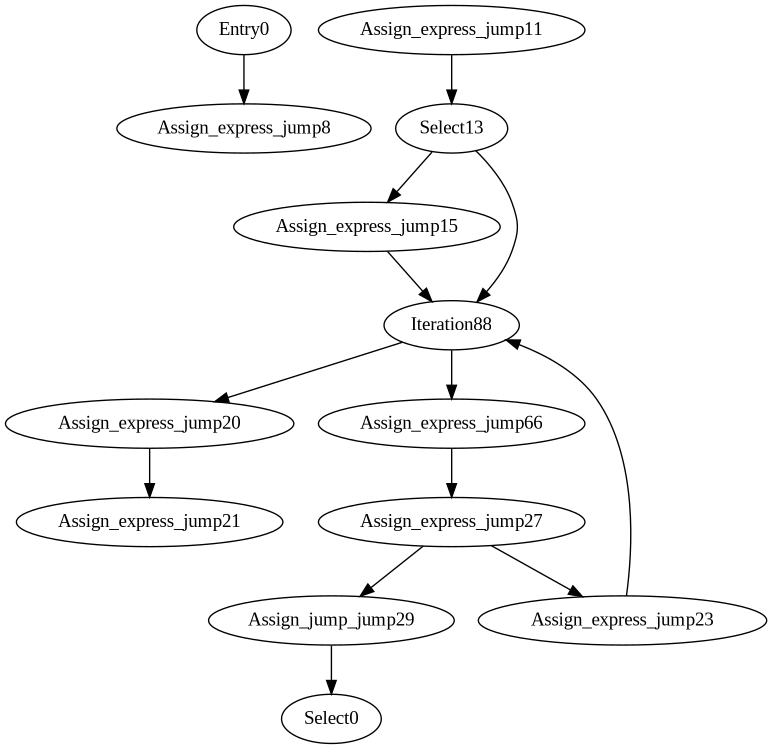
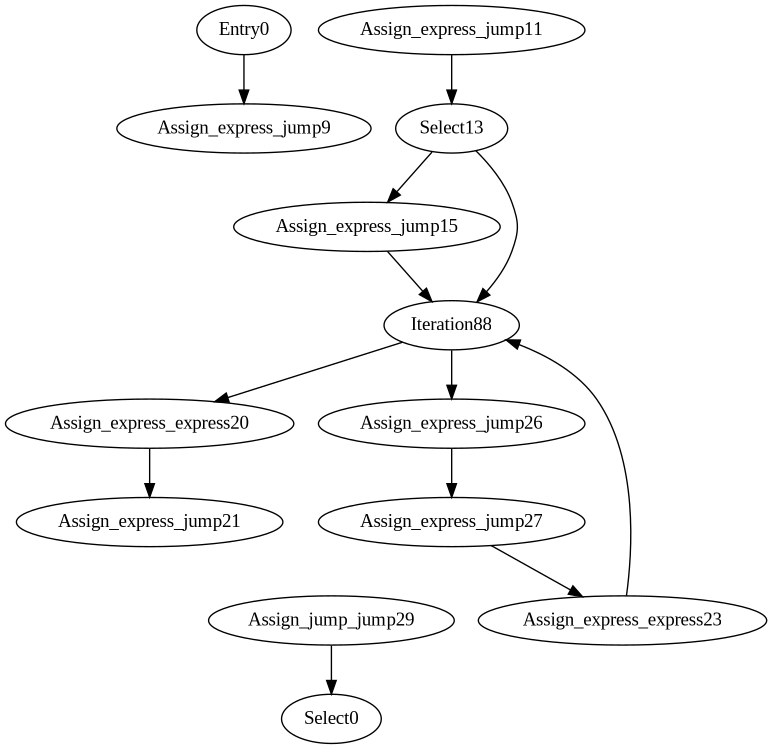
  digraph {
    fontname="Liberation Serif"
    node [fontname="Liberation Serif"]
    edge [fontname="Liberation Serif"]
    Entry0
-   Assign_express_jump9 [label=Assign_express_jump8]
+   Assign_express_jump9
    Assign_express_jump11
    Select13
    Assign_express_jump15
    n6 [label=Iteration88]
-   Assign_express_jump20
-   Assign_express_jump26 [label=Assign_express_jump66]
+   Assign_express_jump20 [label=Assign_express_express20]
+   Assign_express_jump26
    Assign_express_jump21
    Assign_express_jump27
-   Assign_express_jump23
+   Assign_express_jump23 [label=Assign_express_express23]
    n12 [label=Assign_jump_jump29]
    n13 [label=Select0]
    Entry0 -> Assign_express_jump9
    Assign_express_jump11 -> Select13
    Select13 -> Assign_express_jump15
    Select13 -> n6
    Assign_express_jump15 -> n6
    n6 -> Assign_express_jump20
    n6 -> Assign_express_jump26
    Assign_express_jump20 -> Assign_express_jump21
    Assign_express_jump26 -> Assign_express_jump27
    Assign_express_jump27 -> Assign_express_jump23
-   Assign_express_jump27 -> n12
    Assign_express_jump23 -> n6
    n12 -> n13
  }
